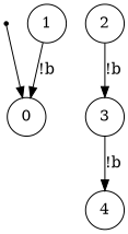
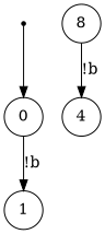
  digraph {
    node [shape=circle]
    ENTRY [shape=point]
    0
    1
-   2
-   3
+   3 [label=8]
    4
    ENTRY -> 0
-   1 -> 0 [label="!b"]
-   2 -> 3 [label="!b"]
+   0 -> 1 [label="!b"]
    3 -> 4 [label="!b"]
  }
